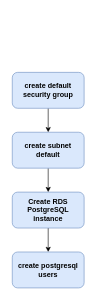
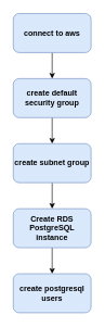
  <mxCell id="0" />
  <mxCell id="1" parent="0" />
+ <mxCell id="2" style="edgeStyle=orthogonalEdgeStyle;rounded=0;orthogonalLoop=1;jettySize=auto;html=1;entryX=0.5;entryY=0;entryDx=0;entryDy=0;" parent="1" source="3" target="5" edge="1"><mxGeometry relative="1" as="geometry" /></mxCell>
+ <mxCell id="3" value="&lt;b&gt;connect to aws&lt;/b&gt;" style="rounded=1;whiteSpace=wrap;html=1;fillColor=#dae8fc;strokeColor=#6c8ebf;" parent="1" vertex="1"><mxGeometry x="20" y="20" width="120" height="60" as="geometry" /></mxCell>
  <mxCell id="4" style="edgeStyle=orthogonalEdgeStyle;rounded=0;orthogonalLoop=1;jettySize=auto;html=1;" parent="1" source="5" target="7" edge="1"><mxGeometry relative="1" as="geometry" /></mxCell>
  <mxCell id="5" value="&lt;b&gt;create default security group&lt;br&gt;&lt;/b&gt;" style="rounded=1;whiteSpace=wrap;html=1;fillColor=#dae8fc;strokeColor=#6c8ebf;" parent="1" vertex="1"><mxGeometry x="20" y="120" width="120" height="60" as="geometry" /></mxCell>
  <mxCell id="6" style="edgeStyle=orthogonalEdgeStyle;rounded=0;orthogonalLoop=1;jettySize=auto;html=1;entryX=0.5;entryY=0;entryDx=0;entryDy=0;" edge="1" parent="1" source="7" target="9"><mxGeometry relative="1" as="geometry" /></mxCell>
- <mxCell id="7" value="&lt;b&gt;create subnet default&lt;br&gt;&lt;/b&gt;" style="rounded=1;whiteSpace=wrap;html=1;fillColor=#dae8fc;strokeColor=#6c8ebf;" parent="1" vertex="1"><mxGeometry x="20" y="220" width="120" height="60" as="geometry" /></mxCell>
+ <mxCell id="7" value="&lt;b&gt;create subnet group&lt;br&gt;&lt;/b&gt;" style="rounded=1;whiteSpace=wrap;html=1;fillColor=#dae8fc;strokeColor=#6c8ebf;" parent="1" vertex="1"><mxGeometry x="20" y="220" width="120" height="60" as="geometry" /></mxCell>
  <mxCell id="8" style="edgeStyle=orthogonalEdgeStyle;rounded=0;orthogonalLoop=1;jettySize=auto;html=1;entryX=0.5;entryY=0;entryDx=0;entryDy=0;" edge="1" parent="1" source="9" target="10"><mxGeometry relative="1" as="geometry" /></mxCell>
  <mxCell id="9" value="&lt;b&gt;Create RDS PostgreSQL instance&lt;br&gt;&lt;/b&gt;" style="rounded=1;whiteSpace=wrap;html=1;fillColor=#dae8fc;strokeColor=#6c8ebf;" vertex="1" parent="1"><mxGeometry x="20" y="320" width="120" height="60" as="geometry" /></mxCell>
  <mxCell id="10" value="&lt;b&gt;create postgresql users&lt;br&gt;&lt;/b&gt;" style="rounded=1;whiteSpace=wrap;html=1;fillColor=#dae8fc;strokeColor=#6c8ebf;" vertex="1" parent="1"><mxGeometry x="20" y="420" width="120" height="60" as="geometry" /></mxCell>
